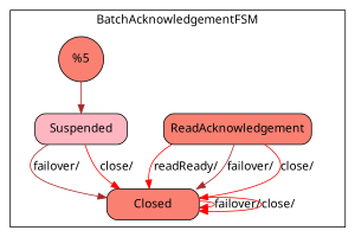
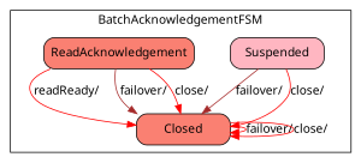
  digraph {
    fontname="Noto Sans"
    node [fillcolor=salmon fontname="Noto Sans" shape=Mrecord style=filled]
    edge [color=red fontname="Noto Sans"]
    n1 [fillcolor=lightpink label="{Suspended}" width=1.5]
    n2 [label="{ReadAcknowledgement}" width=1.5]
    n3 [label="{Closed}" width=1.5]
-   "%5" [shape=circle width=0.25]
    subgraph cluster_1 {
      label=BatchAcknowledgementFSM
      n1
      n2
      n3
-     "%5"
    }
    n1 -> n3 [color=brown label="failover/\l"]
    n1 -> n3 [label="close/\l"]
    n2 -> n3 [label="readReady/\l"]
    n2 -> n3 [color=brown label="failover/\l"]
    n2 -> n3 [label="close/\l"]
    n3 -> n3 [label="failover/\l"]
    n3 -> n3 [label="close/\l"]
-   "%5" -> n1 [color=brown]
  }
